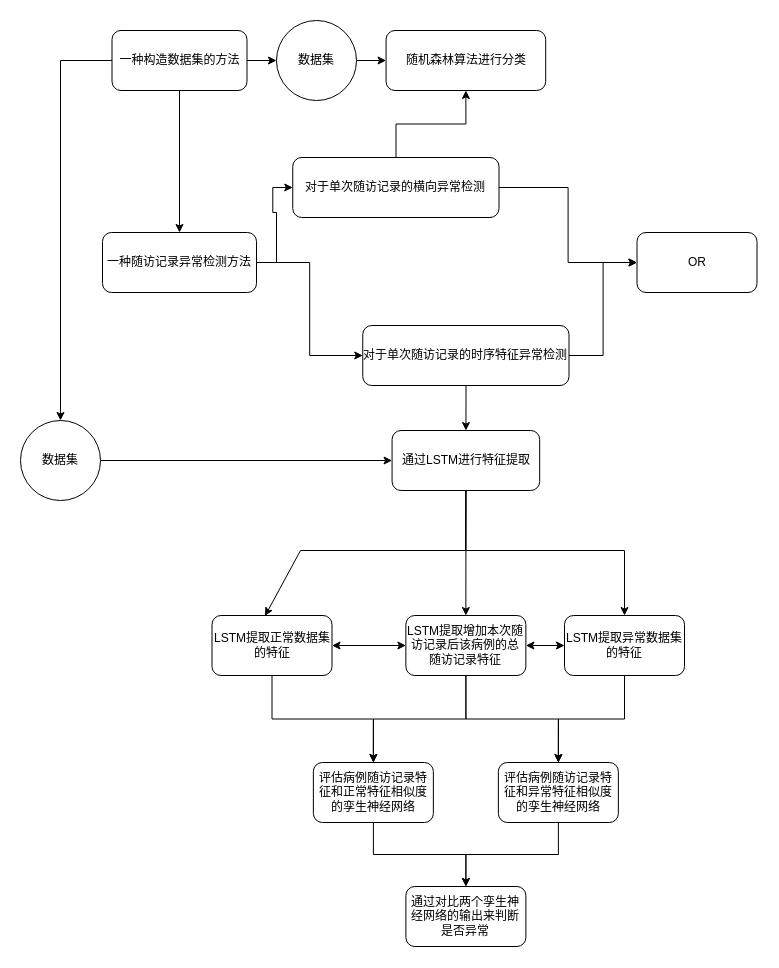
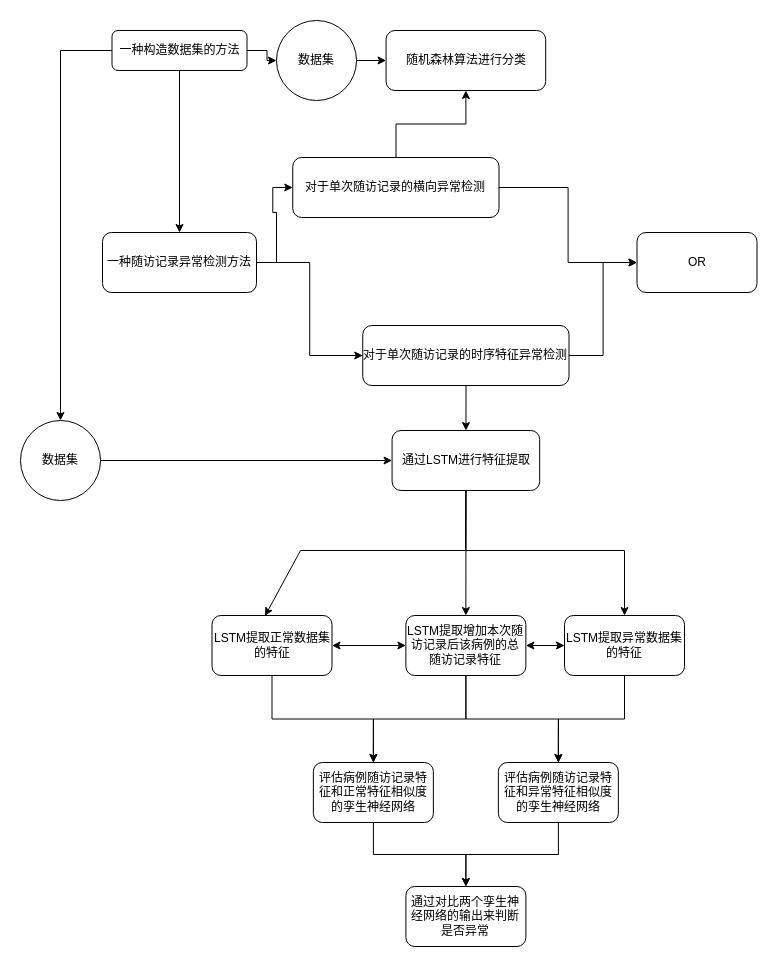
  <mxCell id="0" />
  <mxCell id="1" parent="0" />
  <mxCell id="2" value="" style="edgeStyle=orthogonalEdgeStyle;rounded=0;orthogonalLoop=1;jettySize=auto;html=1;" edge="1" parent="1" source="5" target="12"><mxGeometry relative="1" as="geometry" /></mxCell>
  <mxCell id="3" value="" style="edgeStyle=orthogonalEdgeStyle;rounded=0;orthogonalLoop=1;jettySize=auto;html=1;" edge="1" parent="1" source="5" target="26"><mxGeometry relative="1" as="geometry" /></mxCell>
  <mxCell id="4" style="edgeStyle=orthogonalEdgeStyle;rounded=0;orthogonalLoop=1;jettySize=auto;html=1;entryX=0.5;entryY=0;entryDx=0;entryDy=0;" edge="1" parent="1" source="5" target="28"><mxGeometry relative="1" as="geometry" /></mxCell>
- <mxCell id="5" value="一种构造数据集的方法" style="rounded=1;whiteSpace=wrap;html=1;" parent="1" vertex="1"><mxGeometry x="111.5" y="30" width="135" height="60" as="geometry" /></mxCell>
+ <mxCell id="5" value="一种构造数据集的方法" style="rounded=1;whiteSpace=wrap;html=1;" parent="1" vertex="1"><mxGeometry x="111.5" y="30" width="135" height="40" as="geometry" /></mxCell>
  <mxCell id="6" style="edgeStyle=orthogonalEdgeStyle;rounded=0;orthogonalLoop=1;jettySize=auto;html=1;entryX=0;entryY=0.5;entryDx=0;entryDy=0;" edge="1" parent="1" source="8" target="9"><mxGeometry relative="1" as="geometry" /></mxCell>
  <mxCell id="7" value="" style="edgeStyle=orthogonalEdgeStyle;rounded=0;orthogonalLoop=1;jettySize=auto;html=1;" edge="1" parent="1" source="8" target="19"><mxGeometry relative="1" as="geometry" /></mxCell>
  <mxCell id="8" value="对于单次随访记录的时序特征异常检测" style="rounded=1;whiteSpace=wrap;html=1;" parent="1" vertex="1"><mxGeometry x="362.25" y="325" width="206.25" height="60" as="geometry" /></mxCell>
  <mxCell id="9" value="OR" style="rounded=1;whiteSpace=wrap;html=1;" parent="1" vertex="1"><mxGeometry x="636.5" y="232" width="120" height="60" as="geometry" /></mxCell>
  <mxCell id="10" style="edgeStyle=orthogonalEdgeStyle;rounded=0;orthogonalLoop=1;jettySize=auto;html=1;entryX=0;entryY=0.5;entryDx=0;entryDy=0;" edge="1" parent="1" source="12" target="8"><mxGeometry relative="1" as="geometry" /></mxCell>
  <mxCell id="11" style="edgeStyle=orthogonalEdgeStyle;rounded=0;orthogonalLoop=1;jettySize=auto;html=1;entryX=0;entryY=0.5;entryDx=0;entryDy=0;" edge="1" parent="1" source="12" target="15"><mxGeometry relative="1" as="geometry" /></mxCell>
  <mxCell id="12" value="一种随访记录异常检测方法" style="rounded=1;whiteSpace=wrap;html=1;" vertex="1" parent="1"><mxGeometry x="102" y="232" width="154" height="60" as="geometry" /></mxCell>
  <mxCell id="13" style="edgeStyle=orthogonalEdgeStyle;rounded=0;orthogonalLoop=1;jettySize=auto;html=1;entryX=0;entryY=0.5;entryDx=0;entryDy=0;" edge="1" parent="1" source="15" target="9"><mxGeometry relative="1" as="geometry" /></mxCell>
  <mxCell id="14" style="edgeStyle=orthogonalEdgeStyle;rounded=0;orthogonalLoop=1;jettySize=auto;html=1;entryX=0.5;entryY=1;entryDx=0;entryDy=0;" edge="1" parent="1" source="15" target="16"><mxGeometry relative="1" as="geometry" /></mxCell>
  <mxCell id="15" value="对于单次随访记录的横向异常检测" style="rounded=1;whiteSpace=wrap;html=1;" vertex="1" parent="1"><mxGeometry x="292.25" y="157" width="206.25" height="60" as="geometry" /></mxCell>
  <mxCell id="16" value="随机森林算法进行分类" style="rounded=1;whiteSpace=wrap;html=1;" vertex="1" parent="1"><mxGeometry x="385.57" y="30" width="159.62" height="60" as="geometry" /></mxCell>
  <mxCell id="17" style="edgeStyle=orthogonalEdgeStyle;rounded=0;orthogonalLoop=1;jettySize=auto;html=1;entryX=0.5;entryY=0;entryDx=0;entryDy=0;" edge="1" parent="1" source="19" target="30"><mxGeometry relative="1" as="geometry"><Array as="points"><mxPoint x="465" y="550" /><mxPoint x="624" y="550" /></Array></mxGeometry></mxCell>
  <mxCell id="18" style="edgeStyle=orthogonalEdgeStyle;rounded=0;orthogonalLoop=1;jettySize=auto;html=1;entryX=0.5;entryY=0;entryDx=0;entryDy=0;" edge="1" parent="1" source="19" target="24"><mxGeometry relative="1" as="geometry" /></mxCell>
  <mxCell id="19" value="通过LSTM进行特征提取" style="rounded=1;whiteSpace=wrap;html=1;" vertex="1" parent="1"><mxGeometry x="391.57" y="430" width="147.62" height="60" as="geometry" /></mxCell>
  <mxCell id="20" style="edgeStyle=orthogonalEdgeStyle;rounded=0;orthogonalLoop=1;jettySize=auto;html=1;entryX=0.5;entryY=0;entryDx=0;entryDy=0;" edge="1" parent="1" source="21" target="33"><mxGeometry relative="1" as="geometry" /></mxCell>
  <mxCell id="21" value="LSTM提取正常数据集的特征" style="rounded=1;whiteSpace=wrap;html=1;" vertex="1" parent="1"><mxGeometry x="211.5" y="615" width="120" height="60" as="geometry" /></mxCell>
  <mxCell id="22" style="edgeStyle=orthogonalEdgeStyle;rounded=0;orthogonalLoop=1;jettySize=auto;html=1;entryX=0.5;entryY=0;entryDx=0;entryDy=0;" edge="1" parent="1" source="24" target="33"><mxGeometry relative="1" as="geometry" /></mxCell>
  <mxCell id="23" style="edgeStyle=orthogonalEdgeStyle;rounded=0;orthogonalLoop=1;jettySize=auto;html=1;entryX=0.5;entryY=0;entryDx=0;entryDy=0;" edge="1" parent="1" source="24" target="35"><mxGeometry relative="1" as="geometry" /></mxCell>
  <mxCell id="24" value="LSTM提取增加本次随访记录后该病例的总随访记录特征" style="rounded=1;whiteSpace=wrap;html=1;" vertex="1" parent="1"><mxGeometry x="405.37" y="615" width="120" height="60" as="geometry" /></mxCell>
  <mxCell id="25" value="" style="edgeStyle=orthogonalEdgeStyle;rounded=0;orthogonalLoop=1;jettySize=auto;html=1;" edge="1" parent="1" source="26" target="16"><mxGeometry relative="1" as="geometry" /></mxCell>
  <mxCell id="26" value="数据集" style="ellipse;whiteSpace=wrap;html=1;aspect=fixed;" vertex="1" parent="1"><mxGeometry x="276" y="20" width="80" height="80" as="geometry" /></mxCell>
  <mxCell id="27" style="edgeStyle=orthogonalEdgeStyle;rounded=0;orthogonalLoop=1;jettySize=auto;html=1;" edge="1" parent="1" source="28" target="19"><mxGeometry relative="1" as="geometry" /></mxCell>
  <mxCell id="28" value="数据集" style="ellipse;whiteSpace=wrap;html=1;aspect=fixed;" vertex="1" parent="1"><mxGeometry x="20" y="420" width="80" height="80" as="geometry" /></mxCell>
  <mxCell id="29" style="edgeStyle=orthogonalEdgeStyle;rounded=0;orthogonalLoop=1;jettySize=auto;html=1;entryX=0.5;entryY=0;entryDx=0;entryDy=0;" edge="1" parent="1" source="30" target="35"><mxGeometry relative="1" as="geometry" /></mxCell>
  <mxCell id="30" value="&lt;span&gt;LSTM提取异常数据集的特征&lt;/span&gt;" style="rounded=1;whiteSpace=wrap;html=1;" vertex="1" parent="1"><mxGeometry x="564" y="615" width="120" height="60" as="geometry" /></mxCell>
  <mxCell id="31" value="" style="endArrow=classic;html=1;rounded=0;exitX=0.5;exitY=1;exitDx=0;exitDy=0;entryX=0.442;entryY=0.007;entryDx=0;entryDy=0;entryPerimeter=0;" edge="1" parent="1" source="19" target="21"><mxGeometry width="50" height="50" relative="1" as="geometry"><mxPoint x="391" y="514" as="sourcePoint" /><mxPoint x="396" y="550" as="targetPoint" /><Array as="points"><mxPoint x="465" y="550" /><mxPoint x="300" y="550" /></Array></mxGeometry></mxCell>
  <mxCell id="32" style="edgeStyle=orthogonalEdgeStyle;rounded=0;orthogonalLoop=1;jettySize=auto;html=1;" edge="1" parent="1" source="33" target="36"><mxGeometry relative="1" as="geometry" /></mxCell>
  <mxCell id="33" value="评估病例随访记录特征和正常特征相似度的孪生神经网络" style="rounded=1;whiteSpace=wrap;html=1;" vertex="1" parent="1"><mxGeometry x="312.87" y="762" width="120" height="60" as="geometry" /></mxCell>
  <mxCell id="34" style="edgeStyle=orthogonalEdgeStyle;rounded=0;orthogonalLoop=1;jettySize=auto;html=1;entryX=0.5;entryY=0;entryDx=0;entryDy=0;" edge="1" parent="1" source="35" target="36"><mxGeometry relative="1" as="geometry" /></mxCell>
  <mxCell id="35" value="&lt;span&gt;评估病例随访记录特征和异常特征相似度的孪生神经网络&lt;/span&gt;" style="rounded=1;whiteSpace=wrap;html=1;" vertex="1" parent="1"><mxGeometry x="497.87" y="762" width="120" height="60" as="geometry" /></mxCell>
  <mxCell id="36" value="通过对比两个孪生神经网络的输出来判断是否异常" style="rounded=1;whiteSpace=wrap;html=1;" vertex="1" parent="1"><mxGeometry x="405.38" y="886" width="120" height="60" as="geometry" /></mxCell>
  <mxCell id="37" value="" style="endArrow=classic;startArrow=classic;html=1;rounded=0;exitX=1;exitY=0.5;exitDx=0;exitDy=0;entryX=0;entryY=0.5;entryDx=0;entryDy=0;" edge="1" parent="1" source="21" target="24"><mxGeometry width="50" height="50" relative="1" as="geometry"><mxPoint x="391" y="686" as="sourcePoint" /><mxPoint x="441" y="636" as="targetPoint" /></mxGeometry></mxCell>
  <mxCell id="38" value="" style="endArrow=classic;startArrow=classic;html=1;rounded=0;exitX=0;exitY=0.5;exitDx=0;exitDy=0;entryX=1;entryY=0.5;entryDx=0;entryDy=0;" edge="1" parent="1" source="30" target="24"><mxGeometry width="50" height="50" relative="1" as="geometry"><mxPoint x="391" y="686" as="sourcePoint" /><mxPoint x="441" y="636" as="targetPoint" /></mxGeometry></mxCell>
